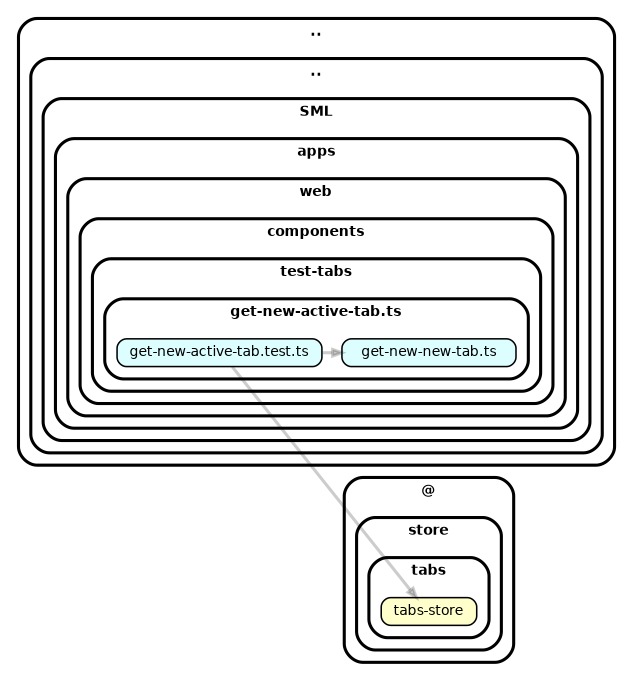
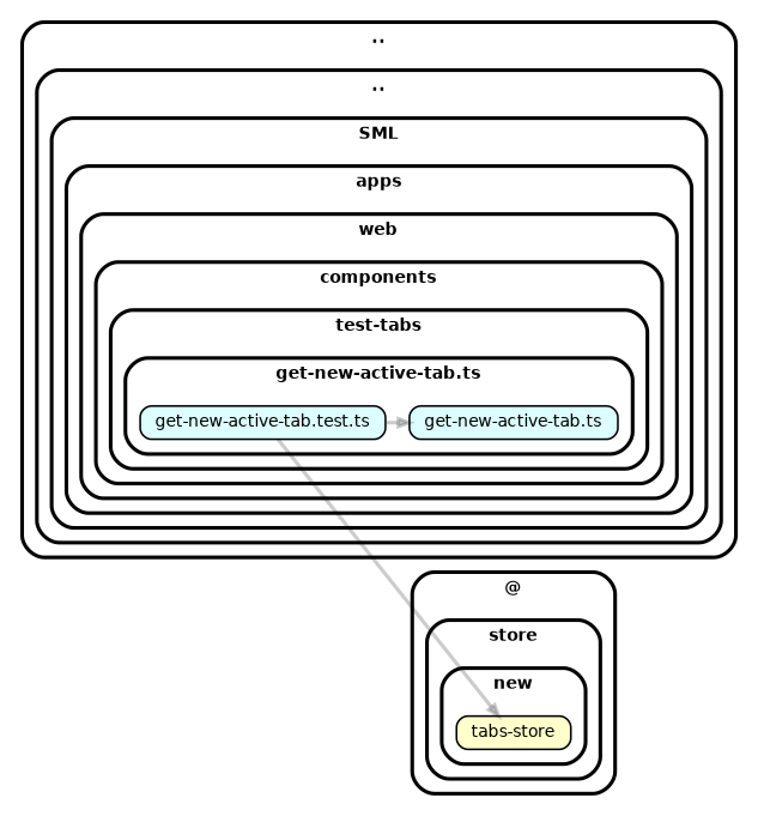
  strict digraph {
    compound=true
    fillcolor="#ffffff"
    fontname="Helvetica-bold"
    fontsize=9
    nodesep=0.16
    rankdir=LR
    ranksep=0.18
    splines=true
    style="rounded,bold,filled"
    node [color=black fillcolor="#ddfeff" fontcolor=black fontname=Helvetica fontsize=9 shape=box style="rounded, filled"]
    edge [arrowhead=normal arrowsize=0.6 color="#00000033" fontname=Helvetica fontsize=9 penwidth=2.0]
    n1 [height=0.2 label=<get-new-active-tab.test.ts>]
-   n2 [height=0.2 label="get-new-new-tab.ts"]
+   n2 [height=0.2 label="get-new-active-tab.ts"]
    n3 [fillcolor="#ffffcc" height=0.2 label=<tabs-store>]
    subgraph cluster_1 {
      label=".."
      subgraph cluster_2 {
        label=".."
        subgraph cluster_3 {
          label=SML
          subgraph cluster_4 {
            label=apps
            subgraph cluster_5 {
              label=web
              subgraph cluster_6 {
                label=components
                subgraph cluster_7 {
                  label="test-tabs"
                  subgraph cluster_8 {
                    label="get-new-active-tab.ts"
                    n1
                    n2
                  }
                }
              }
            }
          }
        }
      }
    }
    subgraph cluster_9 {
      label="@"
      subgraph cluster_10 {
        label=store
        subgraph cluster_11 {
-         label=tabs
+         label=new
          n3
        }
      }
    }
    n1 -> n2
    n1 -> n3
  }
